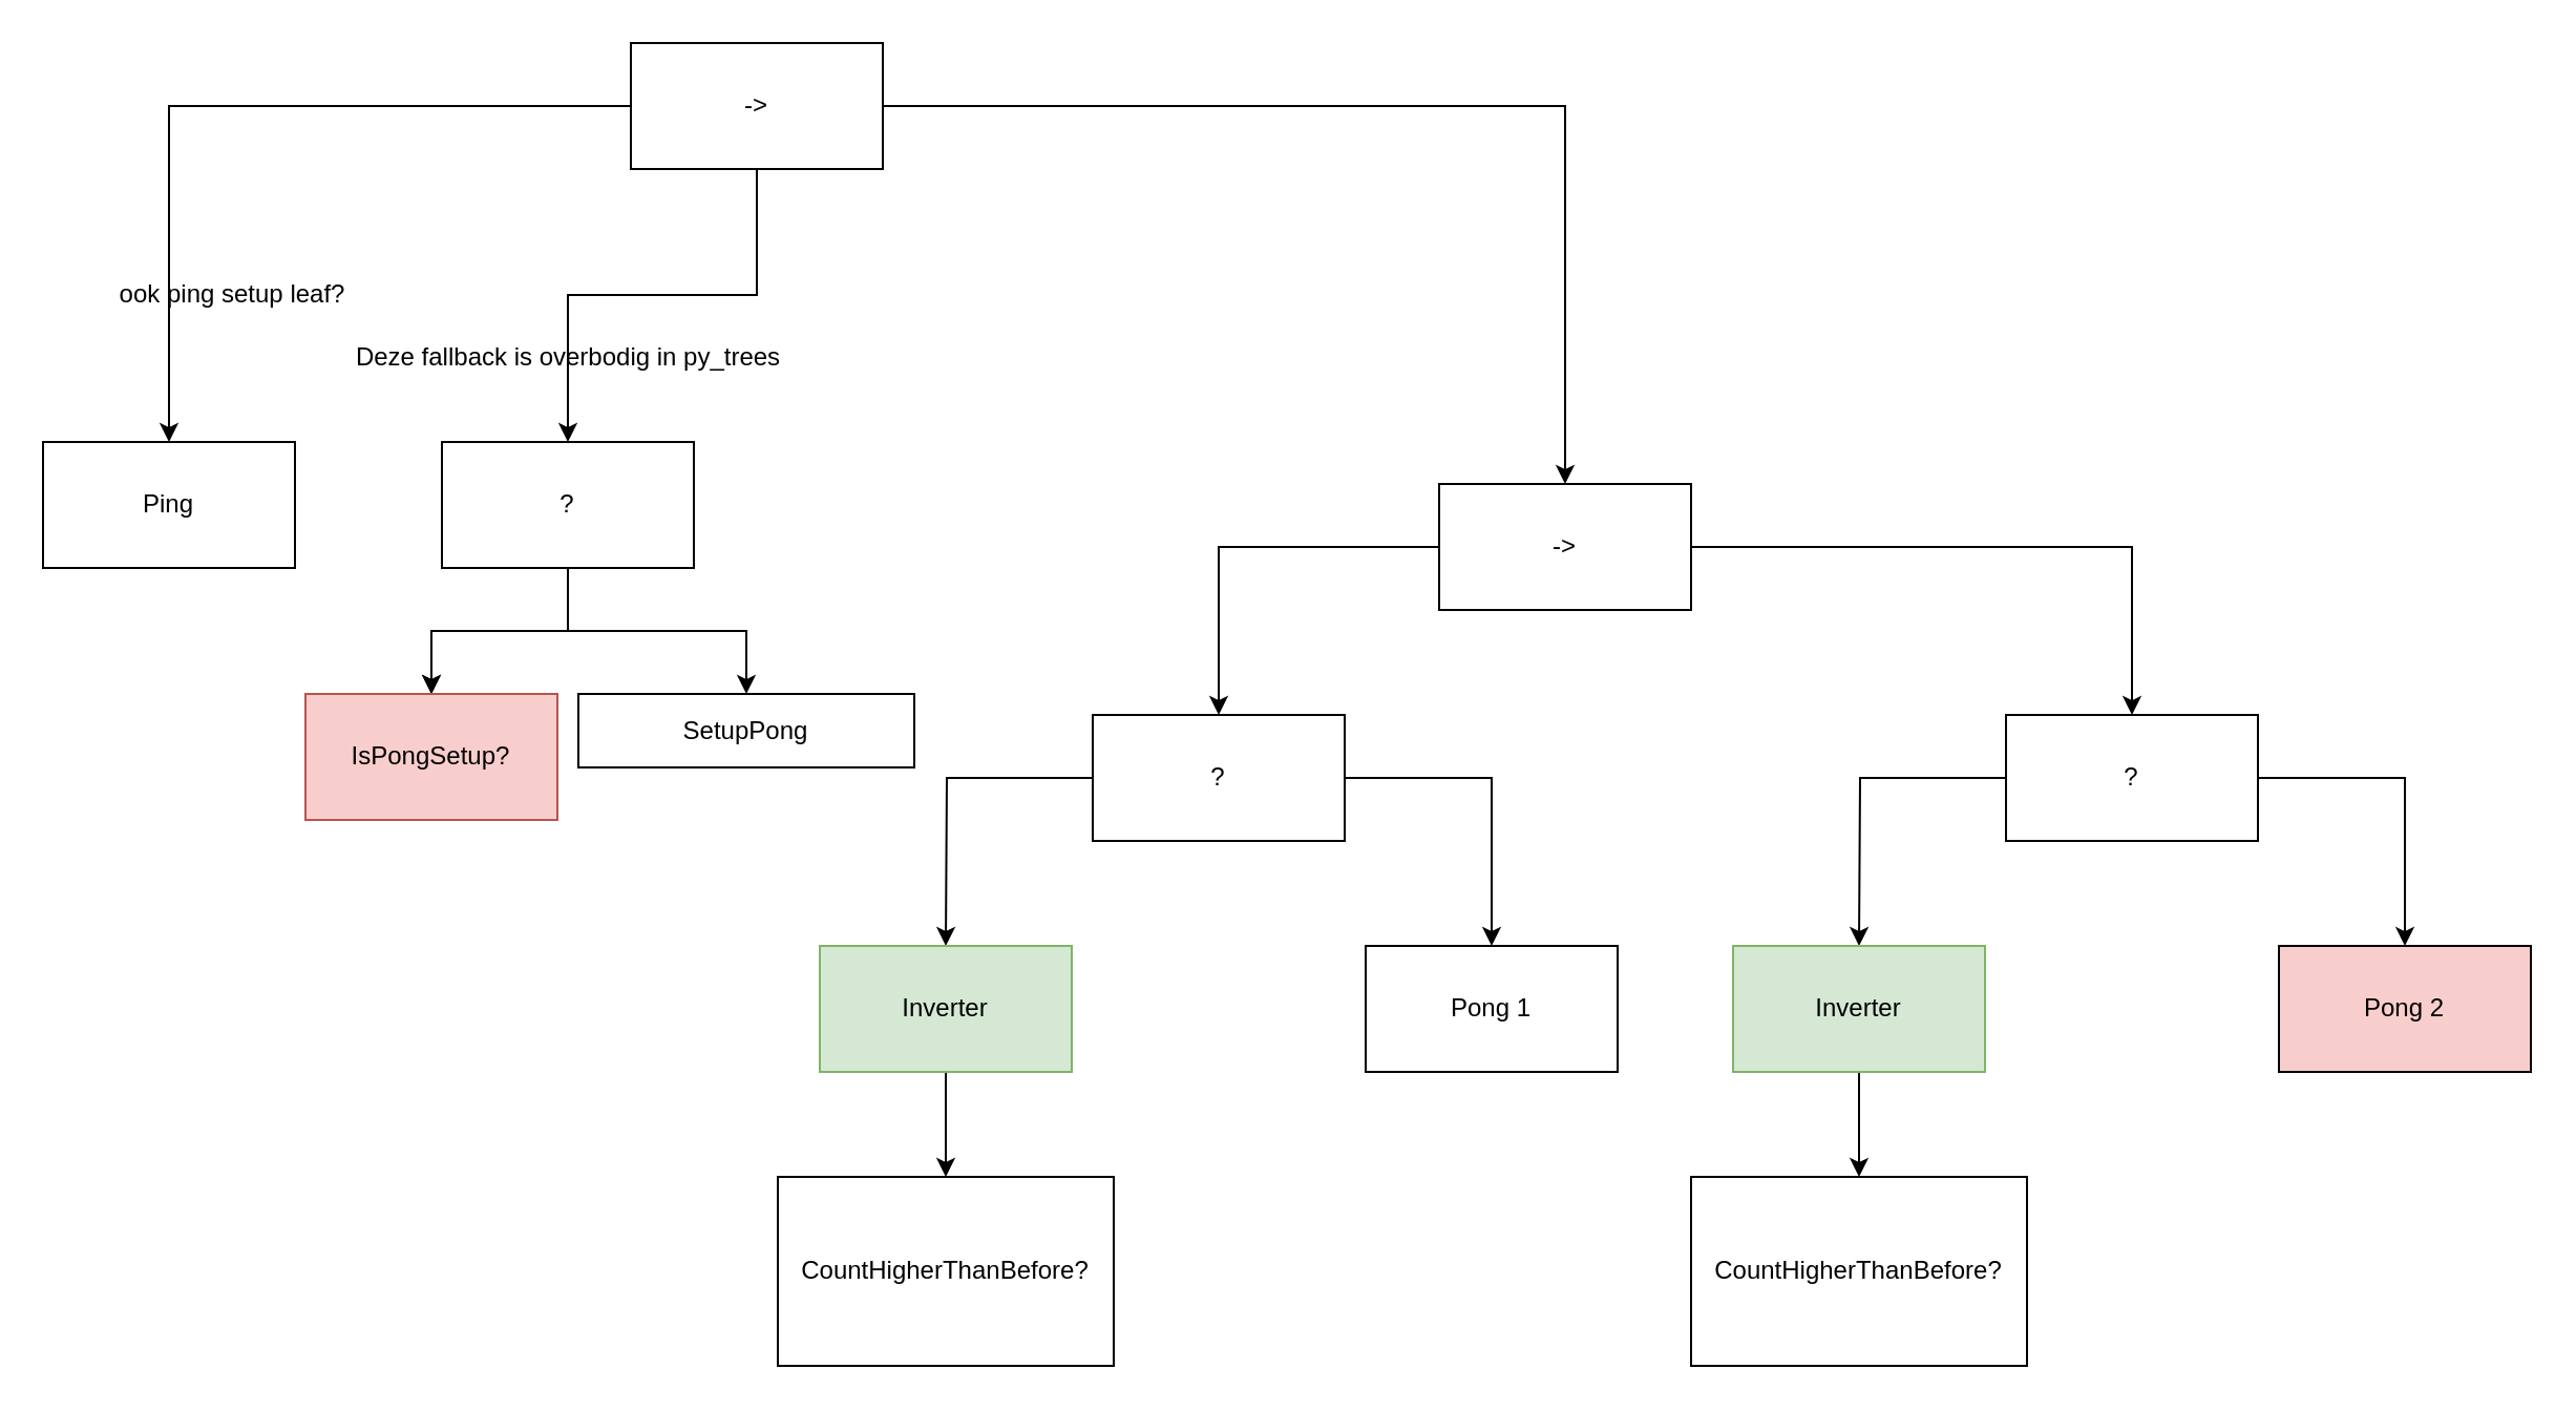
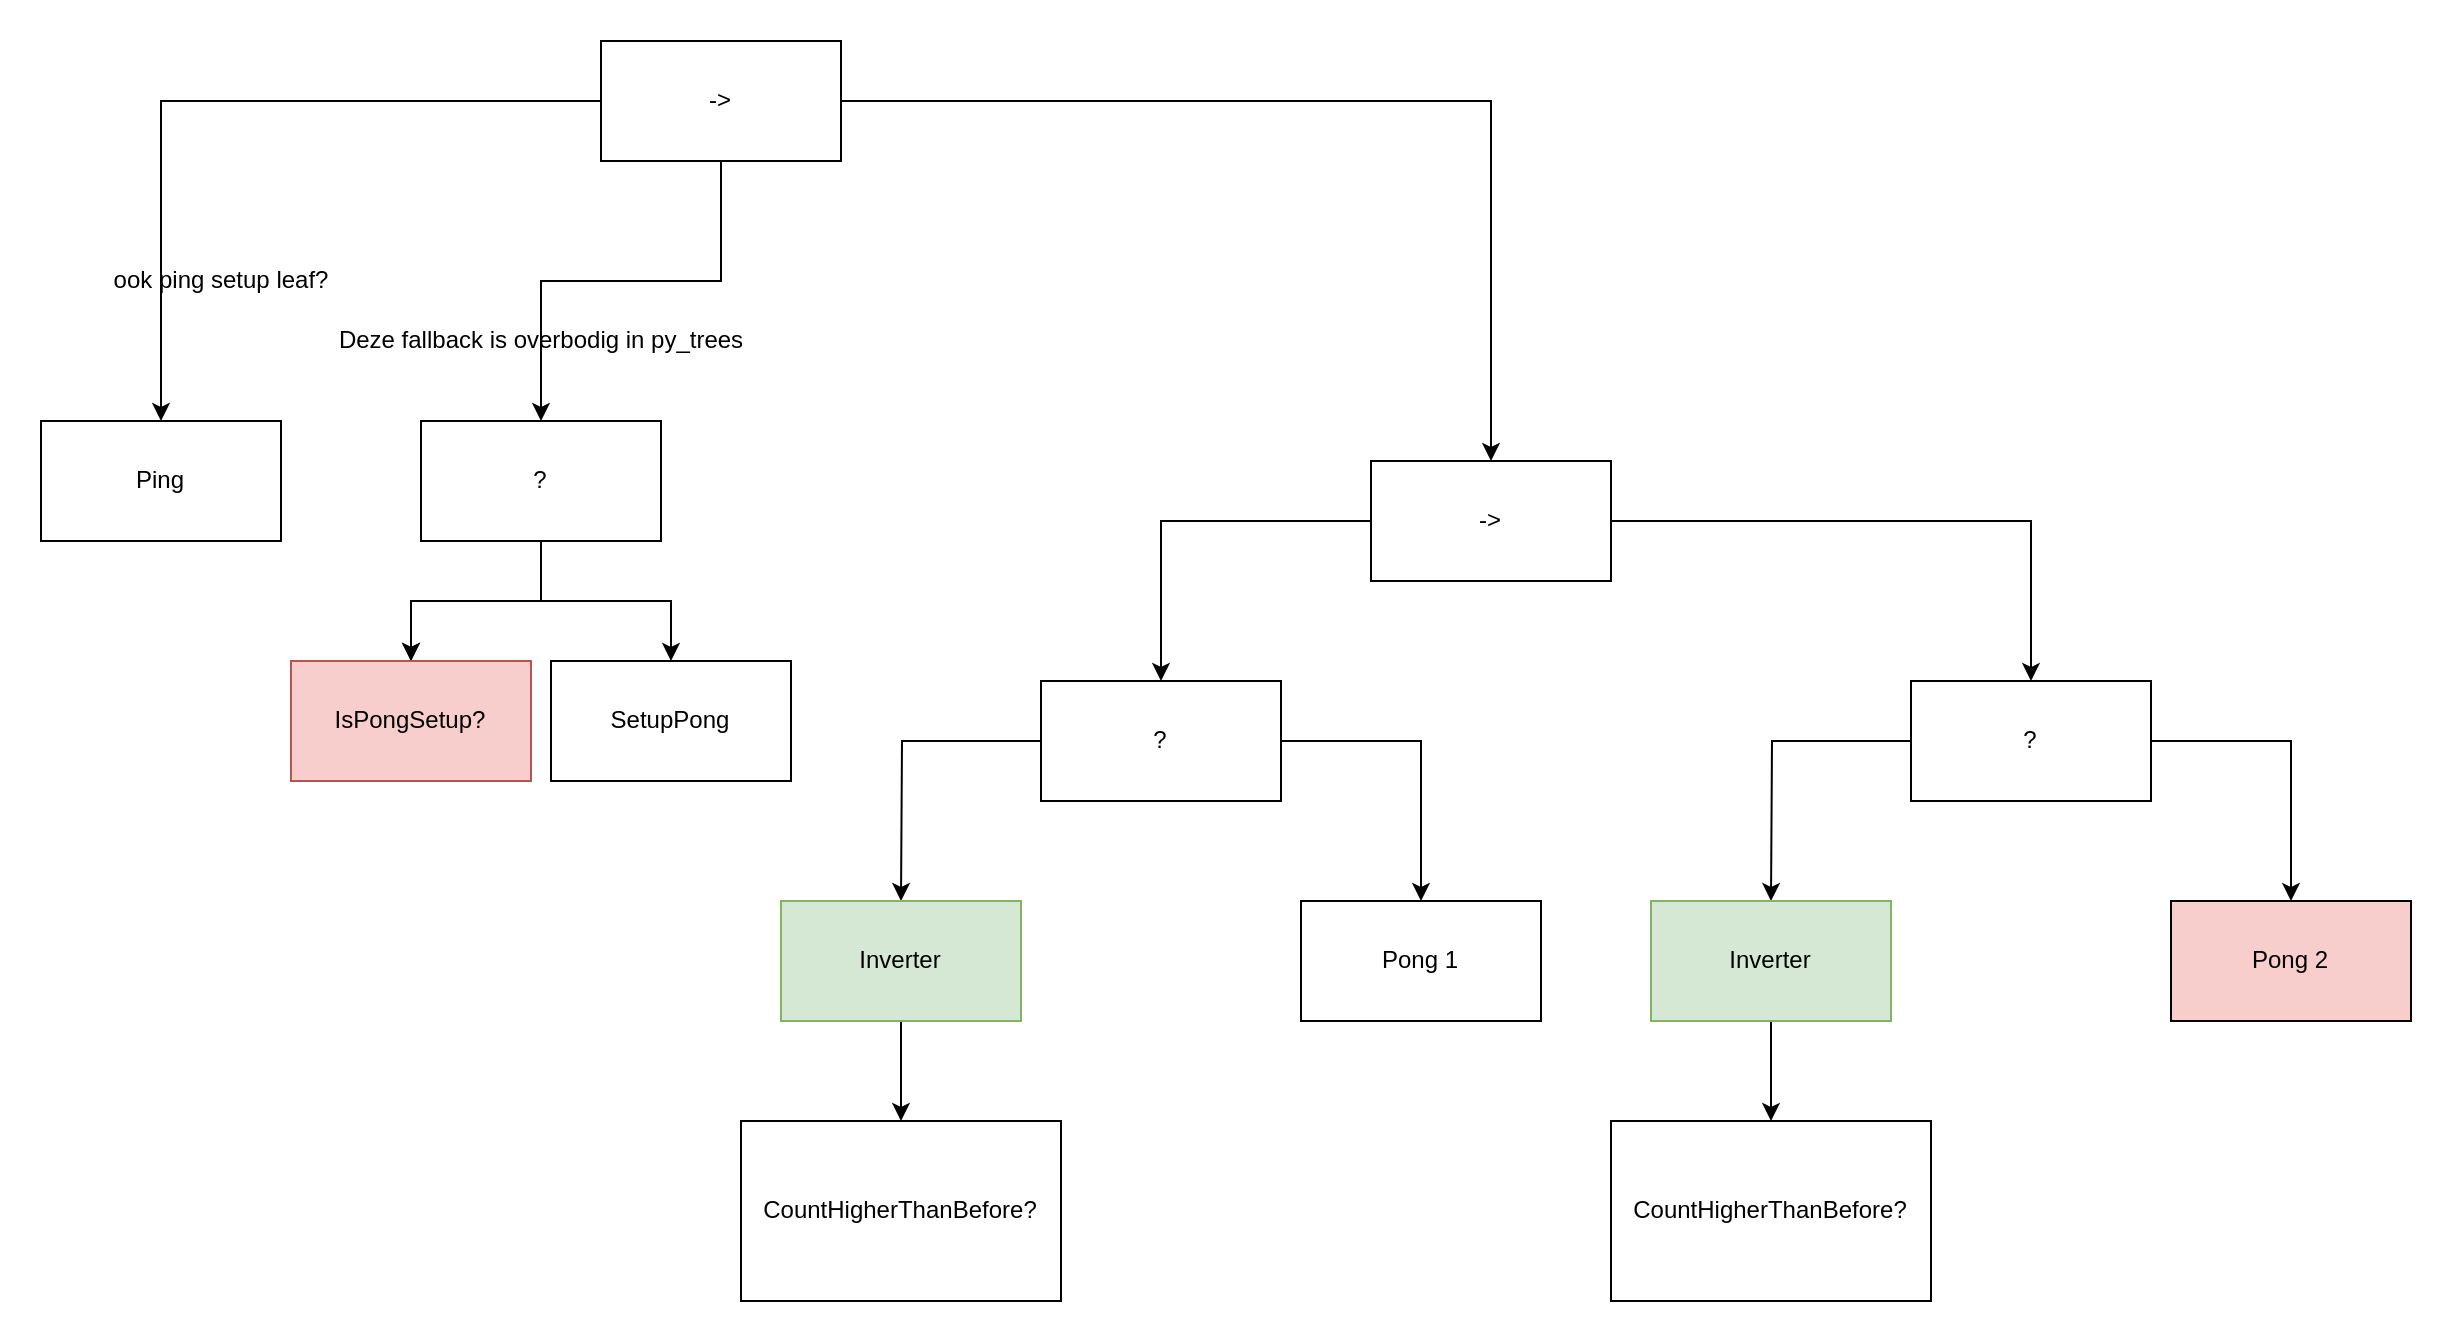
  <mxCell id="0" />
  <mxCell id="1" parent="0" />
  <mxCell id="2" style="edgeStyle=orthogonalEdgeStyle;rounded=0;orthogonalLoop=1;jettySize=auto;html=1;entryX=0.5;entryY=0;entryDx=0;entryDy=0;" parent="1" source="4" target="10" edge="1"><mxGeometry relative="1" as="geometry" /></mxCell>
  <mxCell id="3" style="edgeStyle=orthogonalEdgeStyle;rounded=0;orthogonalLoop=1;jettySize=auto;html=1;entryX=0.5;entryY=0;entryDx=0;entryDy=0;" parent="1" source="4" target="17" edge="1"><mxGeometry relative="1" as="geometry" /></mxCell>
  <mxCell id="4" value="-&amp;gt;" style="rounded=0;whiteSpace=wrap;html=1;strokeColor=default;" parent="1" vertex="1"><mxGeometry x="685" y="230" width="120" height="60" as="geometry" /></mxCell>
  <mxCell id="5" value="Ping" style="whiteSpace=wrap;html=1;strokeColor=default;rounded=0;" parent="1" vertex="1"><mxGeometry x="20" y="210" width="120" height="60" as="geometry" /></mxCell>
  <mxCell id="6" value="Pong 1" style="rounded=0;whiteSpace=wrap;html=1;strokeColor=default;" parent="1" vertex="1"><mxGeometry x="650" y="450" width="120" height="60" as="geometry" /></mxCell>
  <mxCell id="7" style="edgeStyle=orthogonalEdgeStyle;rounded=0;orthogonalLoop=1;jettySize=auto;html=1;entryX=0.5;entryY=0;entryDx=0;entryDy=0;exitX=0;exitY=0.5;exitDx=0;exitDy=0;" parent="1" source="23" target="5" edge="1"><mxGeometry relative="1" as="geometry"><mxPoint x="180" y="70" as="sourcePoint" /></mxGeometry></mxCell>
  <mxCell id="8" style="edgeStyle=orthogonalEdgeStyle;rounded=0;orthogonalLoop=1;jettySize=auto;html=1;" parent="1" source="10" edge="1"><mxGeometry relative="1" as="geometry"><mxPoint x="450" y="450" as="targetPoint" /></mxGeometry></mxCell>
  <mxCell id="9" style="edgeStyle=orthogonalEdgeStyle;rounded=0;orthogonalLoop=1;jettySize=auto;html=1;entryX=0.5;entryY=0;entryDx=0;entryDy=0;" parent="1" source="10" target="6" edge="1"><mxGeometry relative="1" as="geometry" /></mxCell>
  <mxCell id="10" value="?" style="rounded=0;whiteSpace=wrap;html=1;strokeColor=default;" parent="1" vertex="1"><mxGeometry x="520" y="340" width="120" height="60" as="geometry" /></mxCell>
  <mxCell id="11" value="CountHigherThanBefore?" style="rounded=0;whiteSpace=wrap;html=1;strokeColor=default;" parent="1" vertex="1"><mxGeometry x="370" y="560" width="160" height="90" as="geometry" /></mxCell>
  <mxCell id="12" style="edgeStyle=orthogonalEdgeStyle;rounded=0;orthogonalLoop=1;jettySize=auto;html=1;" parent="1" source="13" edge="1"><mxGeometry relative="1" as="geometry"><mxPoint x="450" y="560" as="targetPoint" /></mxGeometry></mxCell>
  <mxCell id="13" value="Inverter" style="rounded=0;whiteSpace=wrap;html=1;strokeColor=#82b366;fillColor=#d5e8d4;" parent="1" vertex="1"><mxGeometry x="390" y="450" width="120" height="60" as="geometry" /></mxCell>
  <mxCell id="14" value="Pong 2" style="rounded=0;whiteSpace=wrap;html=1;strokeColor=default;fillColor=#f8cecc;" parent="1" vertex="1"><mxGeometry x="1085" y="450" width="120" height="60" as="geometry" /></mxCell>
  <mxCell id="15" style="edgeStyle=orthogonalEdgeStyle;rounded=0;orthogonalLoop=1;jettySize=auto;html=1;" parent="1" source="17" edge="1"><mxGeometry relative="1" as="geometry"><mxPoint x="885" y="450" as="targetPoint" /></mxGeometry></mxCell>
  <mxCell id="16" style="edgeStyle=orthogonalEdgeStyle;rounded=0;orthogonalLoop=1;jettySize=auto;html=1;entryX=0.5;entryY=0;entryDx=0;entryDy=0;" parent="1" source="17" target="14" edge="1"><mxGeometry relative="1" as="geometry" /></mxCell>
  <mxCell id="17" value="?" style="rounded=0;whiteSpace=wrap;html=1;strokeColor=default;" parent="1" vertex="1"><mxGeometry x="955" y="340" width="120" height="60" as="geometry" /></mxCell>
  <mxCell id="18" value="CountHigherThanBefore?" style="rounded=0;whiteSpace=wrap;html=1;strokeColor=default;" parent="1" vertex="1"><mxGeometry x="805" y="560" width="160" height="90" as="geometry" /></mxCell>
  <mxCell id="19" style="edgeStyle=orthogonalEdgeStyle;rounded=0;orthogonalLoop=1;jettySize=auto;html=1;" parent="1" source="20" target="18" edge="1"><mxGeometry relative="1" as="geometry" /></mxCell>
  <mxCell id="20" value="Inverter" style="rounded=0;whiteSpace=wrap;html=1;strokeColor=#82b366;fillColor=#d5e8d4;" parent="1" vertex="1"><mxGeometry x="825" y="450" width="120" height="60" as="geometry" /></mxCell>
  <mxCell id="21" style="edgeStyle=orthogonalEdgeStyle;rounded=0;orthogonalLoop=1;jettySize=auto;html=1;" parent="1" source="23" target="4" edge="1"><mxGeometry relative="1" as="geometry" /></mxCell>
  <mxCell id="22" style="edgeStyle=none;html=1;entryX=0.5;entryY=0;entryDx=0;entryDy=0;exitX=0.5;exitY=1;exitDx=0;exitDy=0;rounded=0;" parent="1" source="23" target="27" edge="1"><mxGeometry relative="1" as="geometry"><Array as="points"><mxPoint x="360" y="140" /><mxPoint x="270" y="140" /></Array></mxGeometry></mxCell>
  <mxCell id="23" value="-&amp;gt;" style="rounded=0;whiteSpace=wrap;html=1;" parent="1" vertex="1"><mxGeometry x="300" y="20" width="120" height="60" as="geometry" /></mxCell>
  <mxCell id="24" value="" style="edgeStyle=orthogonalEdgeStyle;rounded=0;orthogonalLoop=1;jettySize=auto;html=1;" parent="1" source="27" target="28" edge="1"><mxGeometry relative="1" as="geometry" /></mxCell>
  <mxCell id="25" value="" style="edgeStyle=orthogonalEdgeStyle;rounded=0;orthogonalLoop=1;jettySize=auto;html=1;" parent="1" source="27" target="28" edge="1"><mxGeometry relative="1" as="geometry" /></mxCell>
  <mxCell id="26" value="" style="edgeStyle=orthogonalEdgeStyle;rounded=0;orthogonalLoop=1;jettySize=auto;html=1;" parent="1" source="27" target="29" edge="1"><mxGeometry relative="1" as="geometry" /></mxCell>
  <mxCell id="27" value="?" style="rounded=0;whiteSpace=wrap;html=1;" parent="1" vertex="1"><mxGeometry x="210" y="210" width="120" height="60" as="geometry" /></mxCell>
  <mxCell id="28" value="IsPongSetup?" style="rounded=0;whiteSpace=wrap;html=1;fillColor=#f8cecc;strokeColor=#b85450;" parent="1" vertex="1"><mxGeometry x="145" y="330" width="120" height="60" as="geometry" /></mxCell>
- <mxCell id="29" value="SetupPong" style="rounded=0;whiteSpace=wrap;html=1;" parent="1" vertex="1"><mxGeometry x="275" y="330" width="160" height="35" as="geometry" /></mxCell>
+ <mxCell id="29" value="SetupPong" style="rounded=0;whiteSpace=wrap;html=1;" parent="1" vertex="1"><mxGeometry x="275" y="330" width="120" height="60" as="geometry" /></mxCell>
  <mxCell id="30" value="Deze fallback is overbodig in py_trees" style="text;html=1;align=center;verticalAlign=middle;resizable=0;points=[];autosize=1;strokeColor=none;fillColor=none;" parent="1" vertex="1"><mxGeometry x="160" y="160" width="220" height="20" as="geometry" /></mxCell>
  <mxCell id="31" value="ook ping setup leaf?" style="text;html=1;align=center;verticalAlign=middle;resizable=0;points=[];autosize=1;strokeColor=none;fillColor=none;" parent="1" vertex="1"><mxGeometry x="50" y="130" width="120" height="20" as="geometry" /></mxCell>
